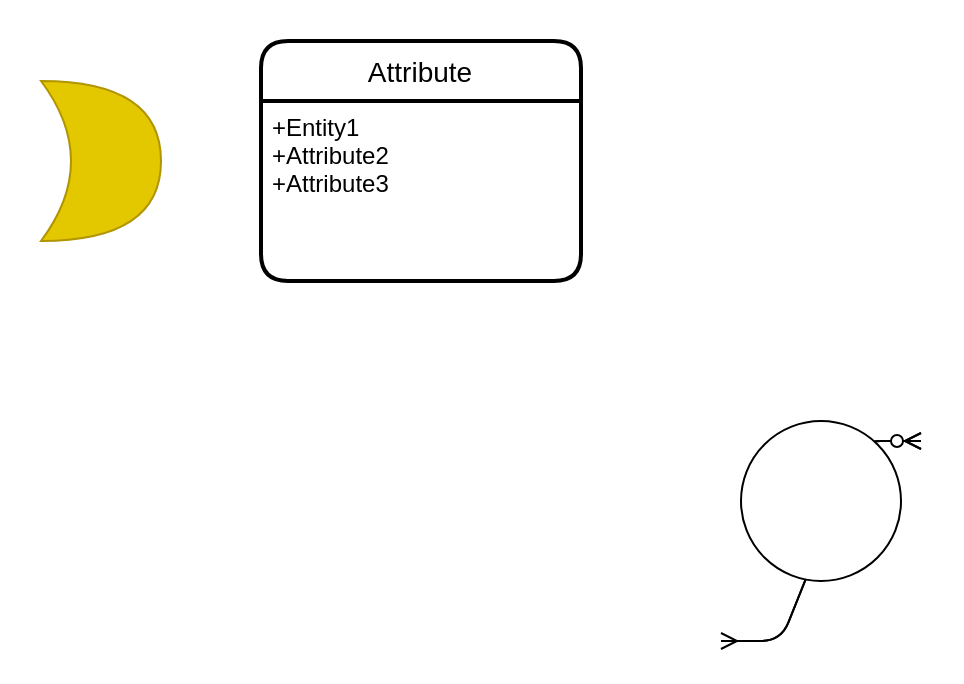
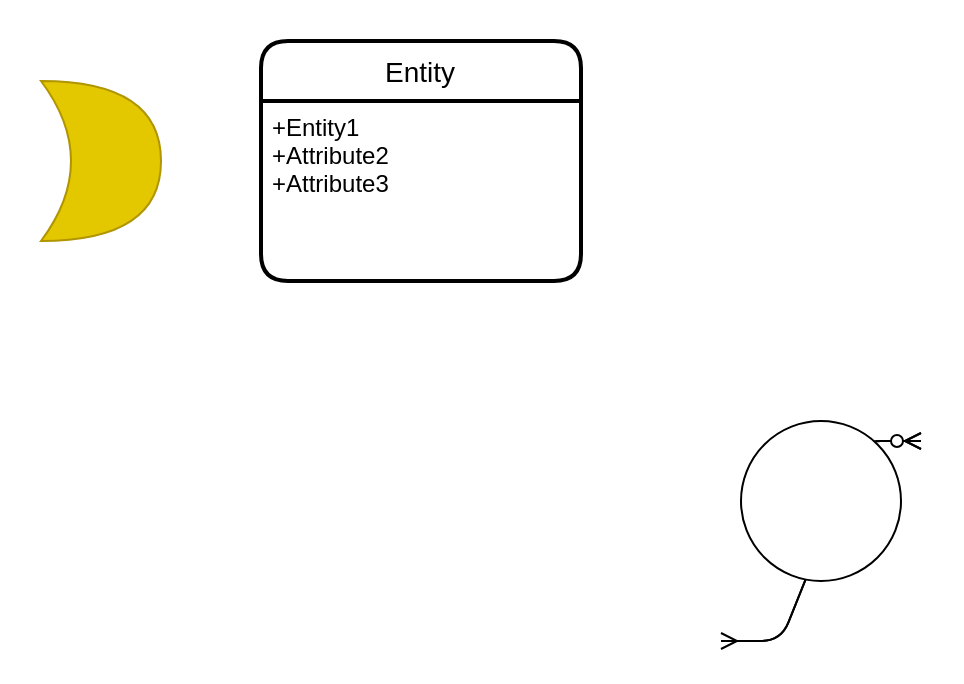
  <mxCell id="0" />
  <mxCell id="1" parent="0" />
  <mxCell id="2" value="" style="edgeStyle=entityRelationEdgeStyle;fontSize=12;html=1;endArrow=ERmany;startArrow=ERmany;" parent="1" edge="1"><mxGeometry width="100" height="100" relative="1" as="geometry"><mxPoint x="360" y="320" as="sourcePoint" /><mxPoint x="460" y="220" as="targetPoint" /></mxGeometry></mxCell>
  <mxCell id="3" value="" style="edgeStyle=entityRelationEdgeStyle;fontSize=12;html=1;endArrow=ERzeroToMany;endFill=1;" parent="1" edge="1"><mxGeometry width="100" height="100" relative="1" as="geometry"><mxPoint x="360" y="320" as="sourcePoint" /><mxPoint x="460" y="220" as="targetPoint" /></mxGeometry></mxCell>
  <mxCell id="4" value="" style="shape=xor;whiteSpace=wrap;html=1;fillColor=#e3c800;strokeColor=#B09500;fontColor=#ffffff;" parent="1" vertex="1"><mxGeometry x="20" y="40" width="60" height="80" as="geometry" /></mxCell>
- <mxCell id="5" value="Attribute" style="swimlane;childLayout=stackLayout;horizontal=1;startSize=30;horizontalStack=0;rounded=1;fontSize=14;fontStyle=0;strokeWidth=2;resizeParent=0;resizeLast=1;shadow=0;dashed=0;align=center;" parent="1" vertex="1"><mxGeometry x="130" y="20" width="160" height="120" as="geometry" /></mxCell>
+ <mxCell id="5" value="Entity" style="swimlane;childLayout=stackLayout;horizontal=1;startSize=30;horizontalStack=0;rounded=1;fontSize=14;fontStyle=0;strokeWidth=2;resizeParent=0;resizeLast=1;shadow=0;dashed=0;align=center;" parent="1" vertex="1"><mxGeometry x="130" y="20" width="160" height="120" as="geometry" /></mxCell>
  <mxCell id="6" value="+Entity1&#10;+Attribute2&#10;+Attribute3" style="align=left;strokeColor=none;fillColor=none;spacingLeft=4;fontSize=12;verticalAlign=top;resizable=0;rotatable=0;part=1;" parent="5" vertex="1"><mxGeometry y="30" width="160" height="90" as="geometry" /></mxCell>
  <mxCell id="7" value="" style="ellipse;whiteSpace=wrap;html=1;" parent="1" vertex="1"><mxGeometry x="370" y="210" width="80" height="80" as="geometry" /></mxCell>
